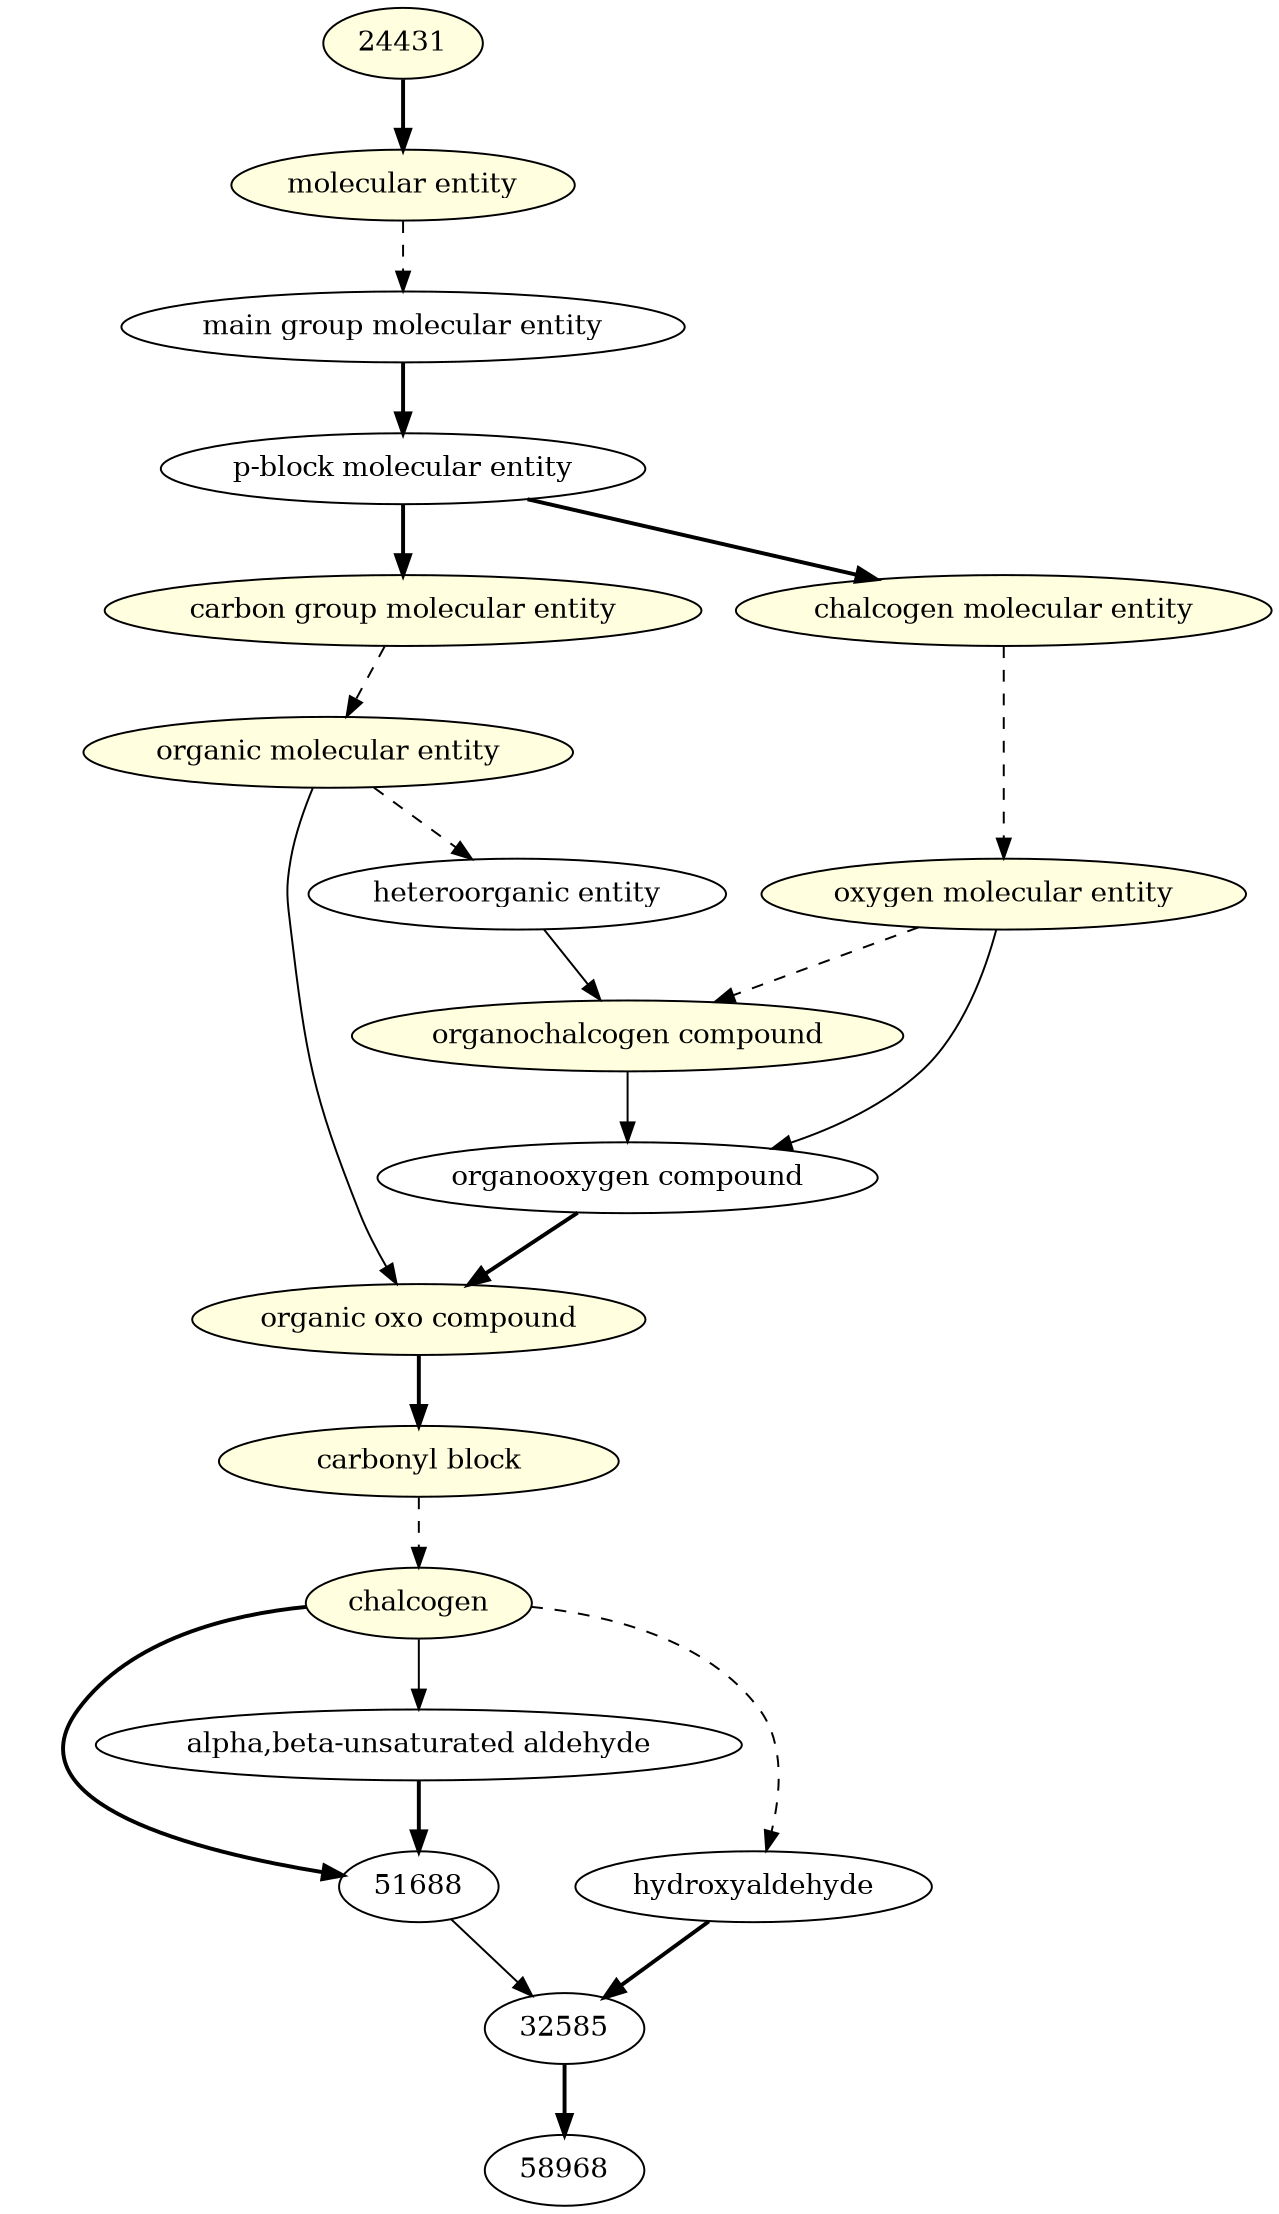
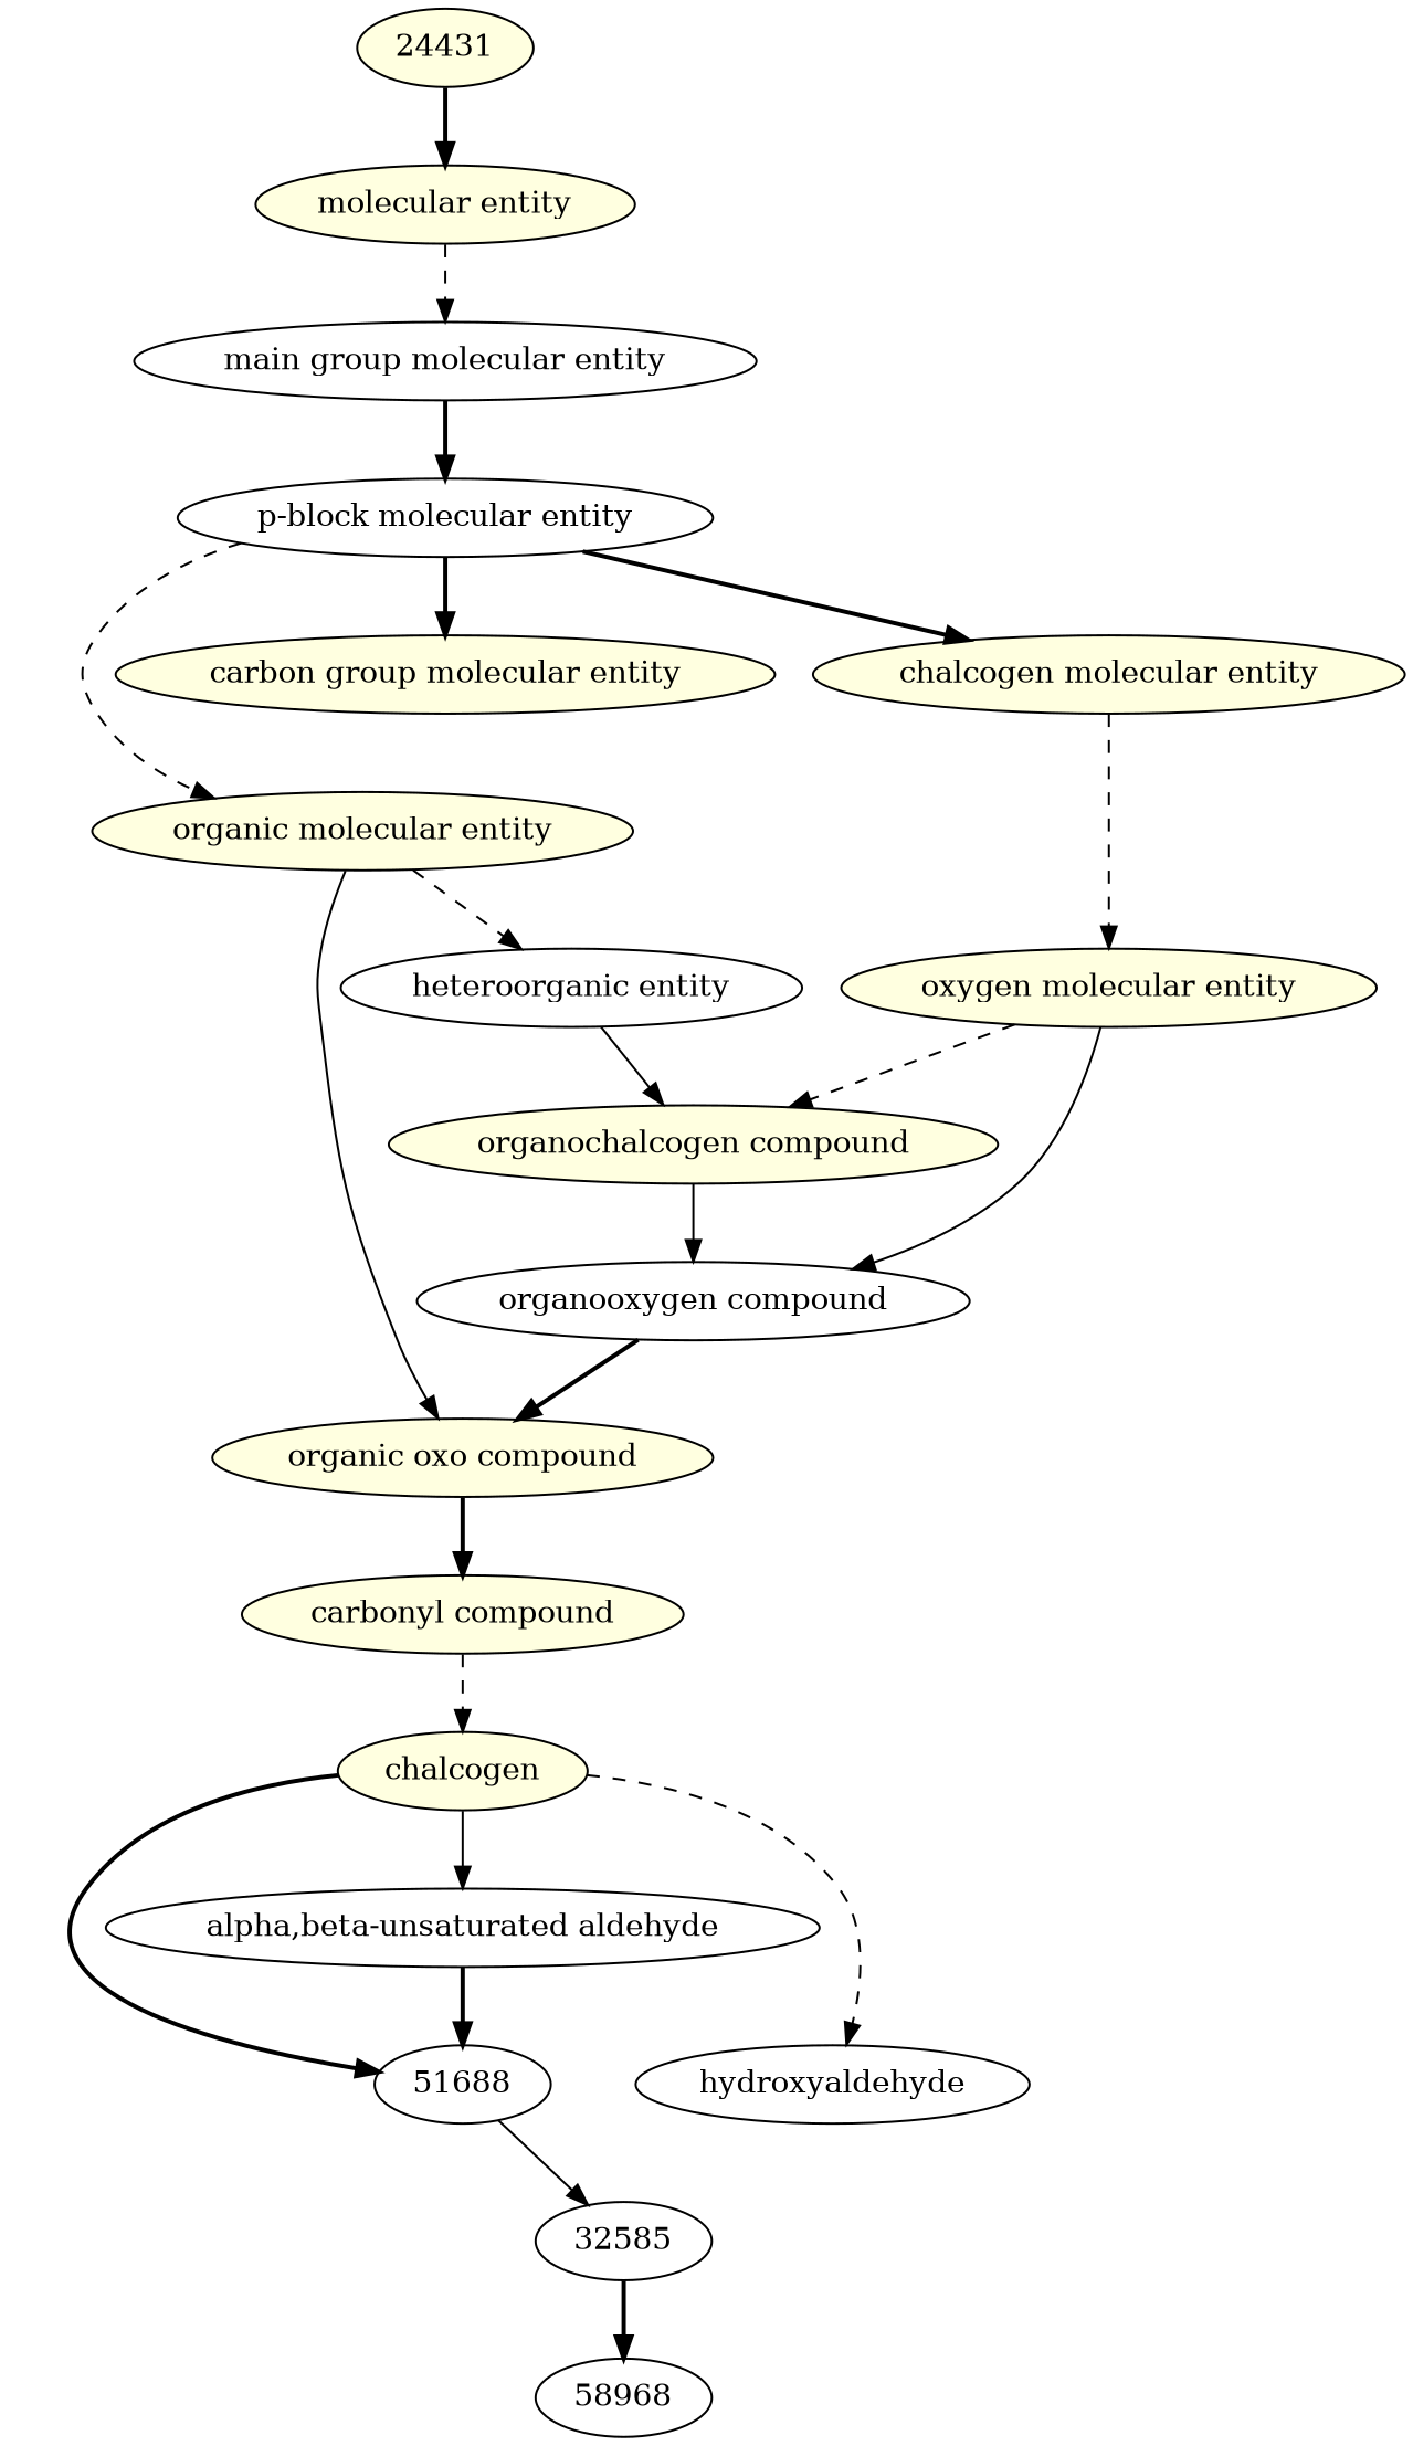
  digraph {
    node [fillcolor=lightyellow style=filled]
    edge [style=bold]
    n1 [fillcolor=white label=58968]
    n2 [fillcolor=white label=32585]
    n3 [fillcolor=white label=51688]
    n4 [fillcolor=white label=hydroxyaldehyde]
    n5 [fillcolor=white label="alpha,beta-unsaturated aldehyde"]
    n6 [label=chalcogen]
-   n7 [label="carbonyl block"]
+   n7 [label="carbonyl compound"]
    n8 [label="organic oxo compound"]
    n9 [fillcolor=white label="organooxygen compound"]
    n10 [label="organic molecular entity"]
    n11 [fillcolor=white label="heteroorganic entity"]
    n12 [label="organochalcogen compound"]
    n13 [label="oxygen molecular entity"]
    n14 [label="carbon group molecular entity"]
    n15 [label="chalcogen molecular entity"]
    n16 [fillcolor=white label="p-block molecular entity"]
    n17 [fillcolor=white label="main group molecular entity"]
    n18 [label="molecular entity"]
    n19 [label=24431]
    n2 -> n1
    n3 -> n2 [style=solid]
-   n4 -> n2
    n5 -> n3
    n6 -> n3
    n6 -> n4 [style=dashed]
    n6 -> n5 [style=solid]
    n7 -> n6 [style=dashed]
    n8 -> n7
    n9 -> n8
    n10 -> n8 [style=solid]
    n10 -> n11 [style=dashed]
    n11 -> n12 [style=solid]
    n12 -> n9 [style=solid]
    n13 -> n9 [style=solid]
    n13 -> n12 [style=dashed]
-   n14 -> n10 [style=dashed]
+   n16 -> n10 [style=dashed]
    n15 -> n13 [style=dashed]
    n16 -> n14
    n16 -> n15
    n17 -> n16
    n18 -> n17 [style=dashed]
    n19 -> n18
  }
